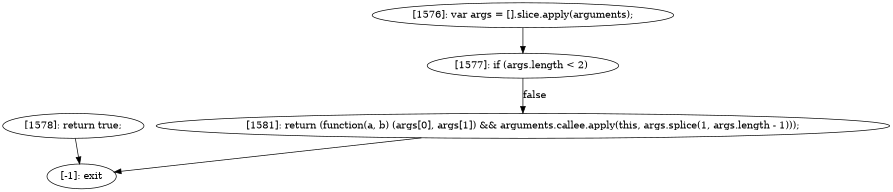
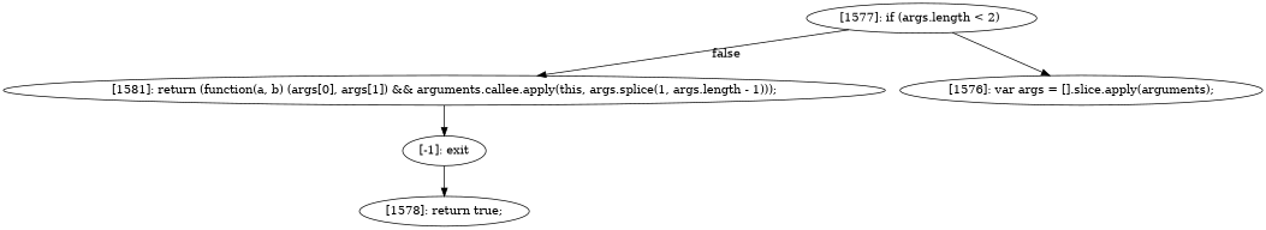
  digraph {
    n1 [label="[1577]: if (args.length < 2) "]
    n2 [label="[1581]: return (function(a, b) (args[0], args[1]) && arguments.callee.apply(this, args.splice(1, args.length - 1)));\n"]
    n3 [label="[1578]: return true;\n"]
    n4 [label="[-1]: exit"]
    n5 [label="[1576]: var args = [].slice.apply(arguments);\n"]
    n1 -> n2 [label=false]
    n2 -> n4
-   n3 -> n4
-   n5 -> n1
+   n4 -> n3
+   n1 -> n5
  }
